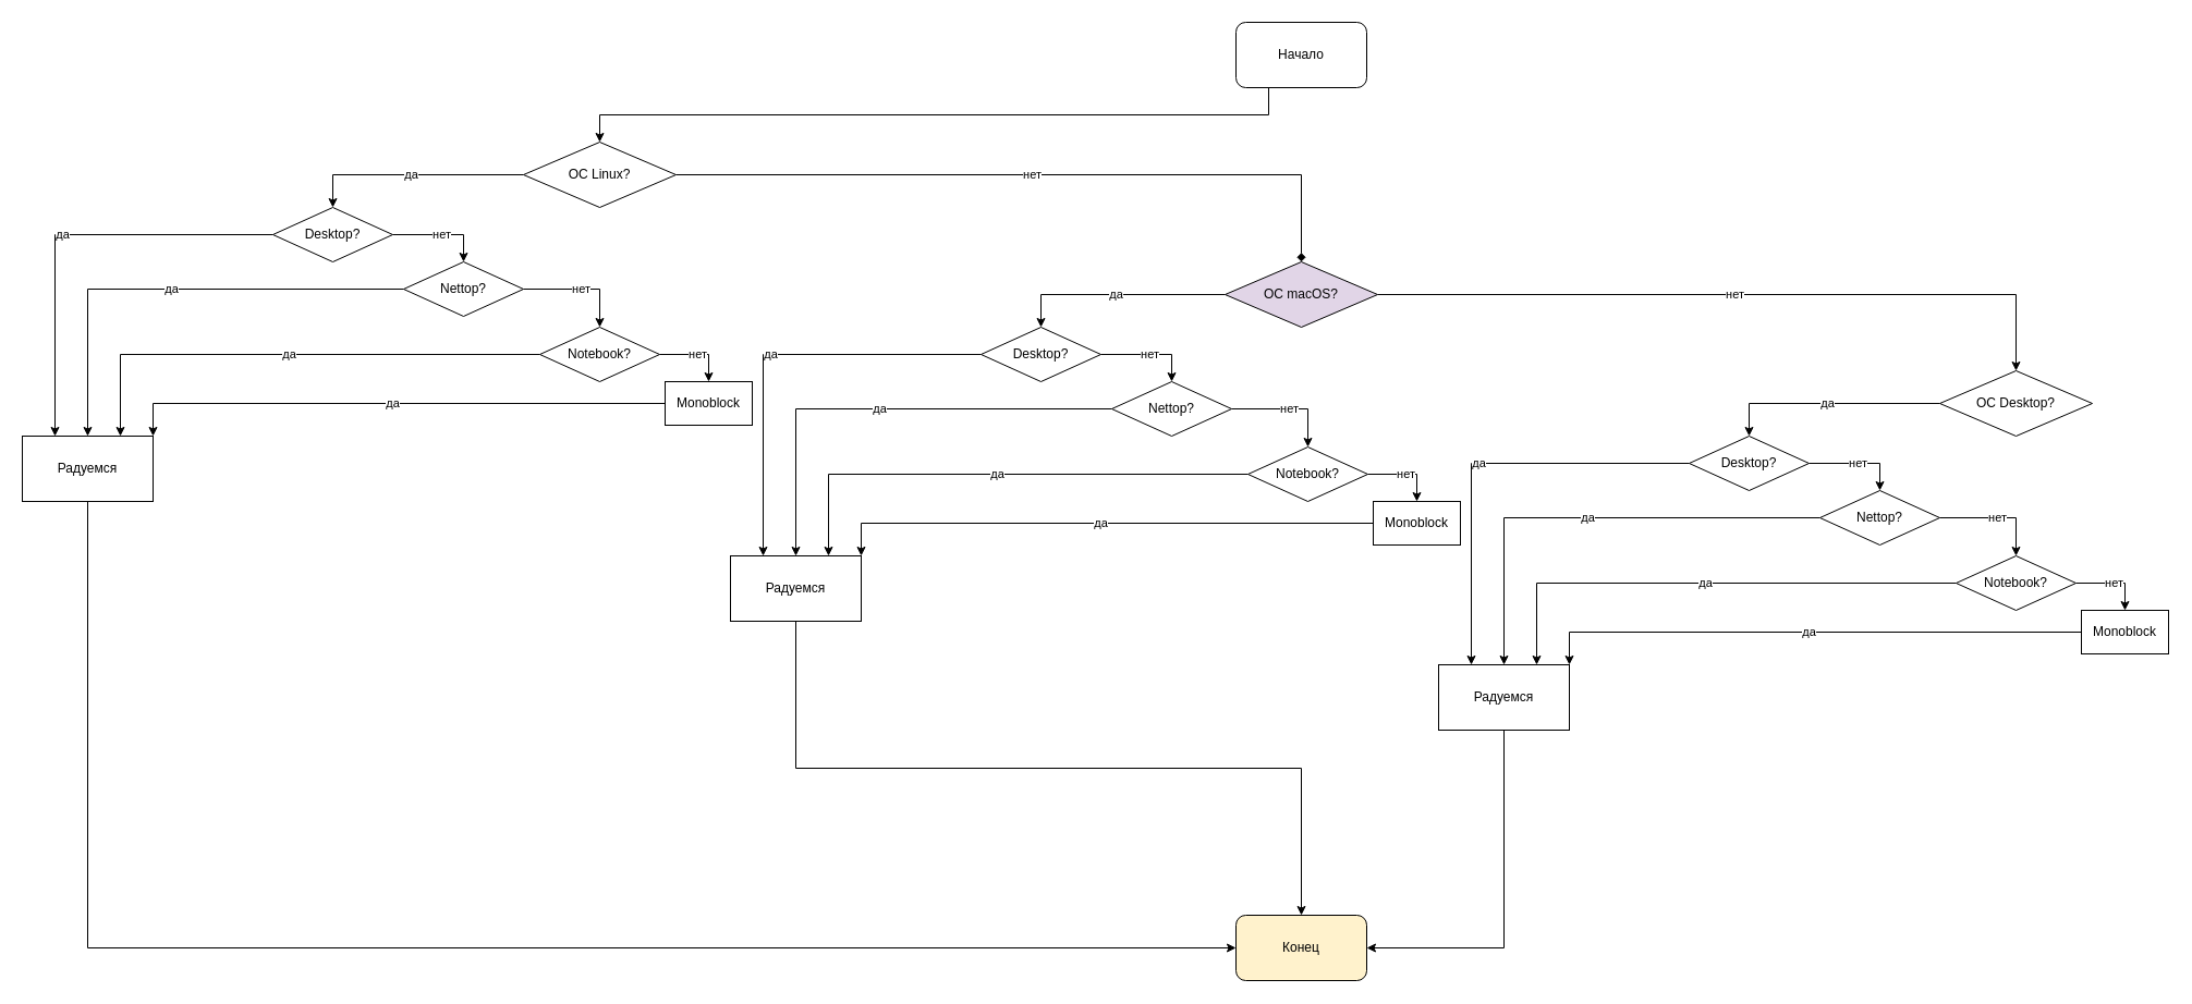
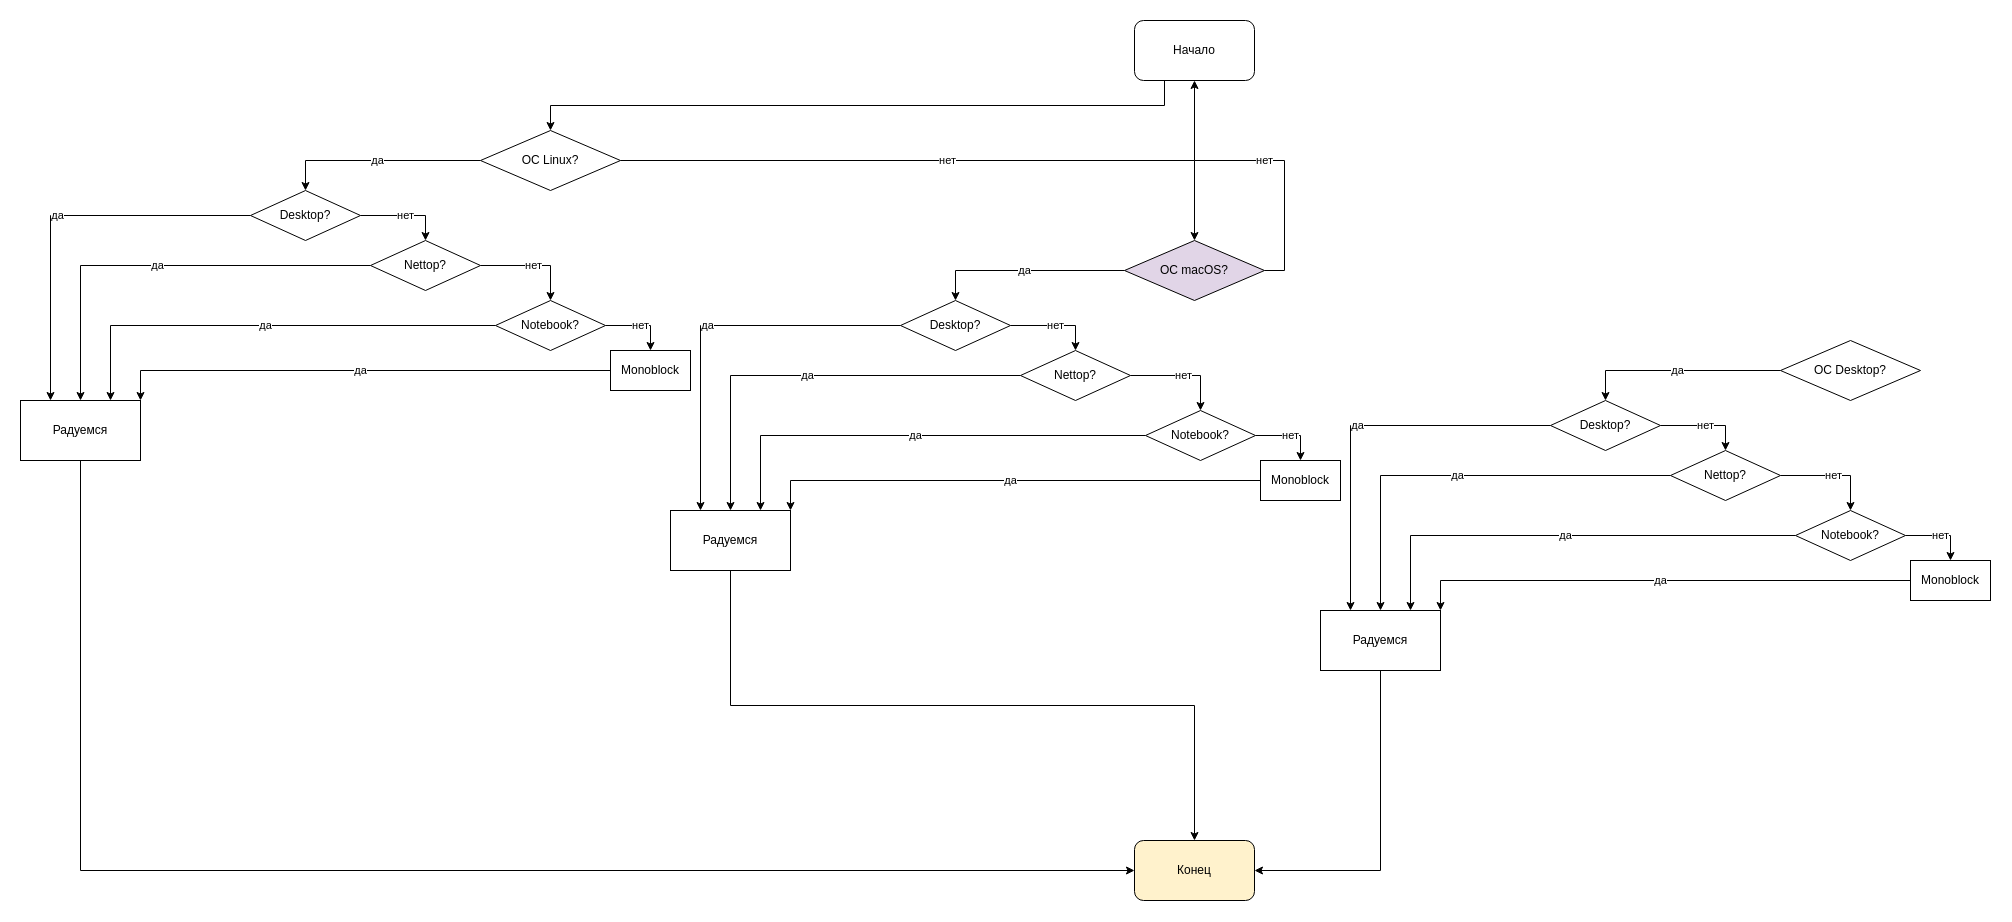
  <mxCell id="0" />
  <mxCell id="1" parent="0" />
  <mxCell id="2" style="edgeStyle=orthogonalEdgeStyle;rounded=0;orthogonalLoop=1;jettySize=auto;html=1;exitX=0.25;exitY=1;exitDx=0;exitDy=0;" edge="1" parent="1" source="3" target="6"><mxGeometry relative="1" as="geometry" /></mxCell>
  <mxCell id="3" value="Начало" style="rounded=1;whiteSpace=wrap;html=1;" vertex="1" parent="1"><mxGeometry x="1134" width="120" height="60" as="geometry" y="20" /></mxCell>
  <mxCell id="4" value="да" style="edgeStyle=orthogonalEdgeStyle;rounded=0;orthogonalLoop=1;jettySize=auto;html=1;exitX=0;exitY=0.5;exitDx=0;exitDy=0;entryX=0.5;entryY=0;entryDx=0;entryDy=0;" edge="1" parent="1" source="6" target="12"><mxGeometry relative="1" as="geometry" /></mxCell>
- <mxCell id="5" value="нет" style="edgeStyle=orthogonalEdgeStyle;rounded=0;orthogonalLoop=1;jettySize=auto;html=1;exitX=1;exitY=0.5;exitDx=0;exitDy=0;entryX=0.5;entryY=0;entryDx=0;entryDy=0;endArrow=diamond;" edge="1" parent="1" source="6" target="22"><mxGeometry relative="1" as="geometry" /></mxCell>
+ <mxCell id="5" value="нет" style="edgeStyle=orthogonalEdgeStyle;rounded=0;orthogonalLoop=1;jettySize=auto;html=1;exitX=1;exitY=0.5;exitDx=0;exitDy=0;entryX=0.5;entryY=0;entryDx=0;entryDy=0;" edge="1" parent="1" source="6" target="22"><mxGeometry relative="1" as="geometry" /></mxCell>
  <mxCell id="6" value="ОС Linux?" style="rhombus;whiteSpace=wrap;html=1;" vertex="1" parent="1"><mxGeometry x="480" y="130" width="140" height="60" as="geometry" /></mxCell>
  <mxCell id="7" value="нет" style="edgeStyle=orthogonalEdgeStyle;rounded=0;orthogonalLoop=1;jettySize=auto;html=1;exitX=1;exitY=0.5;exitDx=0;exitDy=0;entryX=0.5;entryY=0;entryDx=0;entryDy=0;" edge="1" parent="1" source="9" target="15"><mxGeometry relative="1" as="geometry" /></mxCell>
  <mxCell id="8" value="да" style="edgeStyle=orthogonalEdgeStyle;rounded=0;orthogonalLoop=1;jettySize=auto;html=1;exitX=0;exitY=0.5;exitDx=0;exitDy=0;" edge="1" parent="1" source="9" target="19"><mxGeometry relative="1" as="geometry" /></mxCell>
  <mxCell id="9" value="Nettop?" style="rhombus;whiteSpace=wrap;html=1;" vertex="1" parent="1"><mxGeometry x="370" y="240" width="110" height="50" as="geometry" /></mxCell>
  <mxCell id="10" value="да" style="edgeStyle=orthogonalEdgeStyle;rounded=0;orthogonalLoop=1;jettySize=auto;html=1;exitX=0;exitY=0.5;exitDx=0;exitDy=0;entryX=0.25;entryY=0;entryDx=0;entryDy=0;" edge="1" parent="1" source="12" target="19"><mxGeometry relative="1" as="geometry"><mxPoint x="170" y="215" as="targetPoint" /></mxGeometry></mxCell>
  <mxCell id="11" value="нет" style="edgeStyle=orthogonalEdgeStyle;rounded=0;orthogonalLoop=1;jettySize=auto;html=1;exitX=1;exitY=0.5;exitDx=0;exitDy=0;entryX=0.5;entryY=0;entryDx=0;entryDy=0;" edge="1" parent="1" source="12" target="9"><mxGeometry relative="1" as="geometry" /></mxCell>
  <mxCell id="12" value="Desktop?" style="rhombus;whiteSpace=wrap;html=1;" vertex="1" parent="1"><mxGeometry x="250" y="190" width="110" height="50" as="geometry" /></mxCell>
  <mxCell id="13" value="нет" style="edgeStyle=orthogonalEdgeStyle;rounded=0;orthogonalLoop=1;jettySize=auto;html=1;exitX=1;exitY=0.5;exitDx=0;exitDy=0;entryX=0.5;entryY=0;entryDx=0;entryDy=0;" edge="1" parent="1" source="15" target="17"><mxGeometry relative="1" as="geometry" /></mxCell>
  <mxCell id="14" value="да" style="edgeStyle=orthogonalEdgeStyle;rounded=0;orthogonalLoop=1;jettySize=auto;html=1;exitX=0;exitY=0.5;exitDx=0;exitDy=0;entryX=0.75;entryY=0;entryDx=0;entryDy=0;" edge="1" parent="1" source="15" target="19"><mxGeometry relative="1" as="geometry" /></mxCell>
  <mxCell id="15" value="Notebook?" style="rhombus;whiteSpace=wrap;html=1;" vertex="1" parent="1"><mxGeometry x="495" y="300" width="110" height="50" as="geometry" /></mxCell>
  <mxCell id="16" value="да" style="edgeStyle=orthogonalEdgeStyle;rounded=0;orthogonalLoop=1;jettySize=auto;html=1;exitX=0;exitY=0.5;exitDx=0;exitDy=0;entryX=1;entryY=0;entryDx=0;entryDy=0;" edge="1" parent="1" source="17" target="19"><mxGeometry relative="1" as="geometry" /></mxCell>
  <mxCell id="17" value="Monoblock" style="rounded=0;whiteSpace=wrap;html=1;" vertex="1" parent="1"><mxGeometry x="610" y="350" width="80" height="40" as="geometry" /></mxCell>
  <mxCell id="18" style="edgeStyle=orthogonalEdgeStyle;rounded=0;orthogonalLoop=1;jettySize=auto;html=1;exitX=0.5;exitY=1;exitDx=0;exitDy=0;entryX=0;entryY=0.5;entryDx=0;entryDy=0;" edge="1" parent="1" source="19" target="51"><mxGeometry relative="1" as="geometry" /></mxCell>
  <mxCell id="19" value="Радуемся" style="rounded=0;whiteSpace=wrap;html=1;" vertex="1" parent="1"><mxGeometry x="20" y="400" width="120" height="60" as="geometry" /></mxCell>
  <mxCell id="20" value="да" style="edgeStyle=orthogonalEdgeStyle;rounded=0;orthogonalLoop=1;jettySize=auto;html=1;exitX=0;exitY=0.5;exitDx=0;exitDy=0;entryX=0.5;entryY=0;entryDx=0;entryDy=0;" edge="1" parent="1" source="22" target="28"><mxGeometry relative="1" as="geometry" /></mxCell>
- <mxCell id="21" value="нет" style="edgeStyle=orthogonalEdgeStyle;rounded=0;orthogonalLoop=1;jettySize=auto;html=1;exitX=1;exitY=0.5;exitDx=0;exitDy=0;entryX=0.5;entryY=0;entryDx=0;entryDy=0;" edge="1" parent="1" source="22" target="37"><mxGeometry relative="1" as="geometry" /></mxCell>
+ <mxCell id="21" value="нет" style="edgeStyle=orthogonalEdgeStyle;rounded=0;orthogonalLoop=1;jettySize=auto;html=1;exitX=1;exitY=0.5;exitDx=0;exitDy=0;" edge="1" parent="1" source="22" target="3"><mxGeometry relative="1" as="geometry" /></mxCell>
  <mxCell id="22" value="ОС macOS?" style="rhombus;whiteSpace=wrap;html=1;fillColor=#e1d5e7;" vertex="1" parent="1"><mxGeometry x="1124" y="240" width="140" height="60" as="geometry" /></mxCell>
  <mxCell id="23" value="нет" style="edgeStyle=orthogonalEdgeStyle;rounded=0;orthogonalLoop=1;jettySize=auto;html=1;exitX=1;exitY=0.5;exitDx=0;exitDy=0;entryX=0.5;entryY=0;entryDx=0;entryDy=0;" edge="1" parent="1" source="25" target="31"><mxGeometry relative="1" as="geometry" /></mxCell>
  <mxCell id="24" value="да" style="edgeStyle=orthogonalEdgeStyle;rounded=0;orthogonalLoop=1;jettySize=auto;html=1;exitX=0;exitY=0.5;exitDx=0;exitDy=0;" edge="1" parent="1" source="25" target="35"><mxGeometry relative="1" as="geometry" /></mxCell>
  <mxCell id="25" value="Nettop?" style="rhombus;whiteSpace=wrap;html=1;" vertex="1" parent="1"><mxGeometry x="1020" y="350" width="110" height="50" as="geometry" /></mxCell>
  <mxCell id="26" value="да" style="edgeStyle=orthogonalEdgeStyle;rounded=0;orthogonalLoop=1;jettySize=auto;html=1;exitX=0;exitY=0.5;exitDx=0;exitDy=0;entryX=0.25;entryY=0;entryDx=0;entryDy=0;" edge="1" parent="1" source="28" target="35"><mxGeometry relative="1" as="geometry"><mxPoint x="820" y="325" as="targetPoint" /></mxGeometry></mxCell>
  <mxCell id="27" value="нет" style="edgeStyle=orthogonalEdgeStyle;rounded=0;orthogonalLoop=1;jettySize=auto;html=1;exitX=1;exitY=0.5;exitDx=0;exitDy=0;entryX=0.5;entryY=0;entryDx=0;entryDy=0;" edge="1" parent="1" source="28" target="25"><mxGeometry relative="1" as="geometry" /></mxCell>
  <mxCell id="28" value="Desktop?" style="rhombus;whiteSpace=wrap;html=1;" vertex="1" parent="1"><mxGeometry x="900" y="300" width="110" height="50" as="geometry" /></mxCell>
  <mxCell id="29" value="нет" style="edgeStyle=orthogonalEdgeStyle;rounded=0;orthogonalLoop=1;jettySize=auto;html=1;exitX=1;exitY=0.5;exitDx=0;exitDy=0;entryX=0.5;entryY=0;entryDx=0;entryDy=0;" edge="1" parent="1" source="31" target="33"><mxGeometry relative="1" as="geometry" /></mxCell>
  <mxCell id="30" value="да" style="edgeStyle=orthogonalEdgeStyle;rounded=0;orthogonalLoop=1;jettySize=auto;html=1;exitX=0;exitY=0.5;exitDx=0;exitDy=0;entryX=0.75;entryY=0;entryDx=0;entryDy=0;" edge="1" parent="1" source="31" target="35"><mxGeometry relative="1" as="geometry" /></mxCell>
  <mxCell id="31" value="Notebook?" style="rhombus;whiteSpace=wrap;html=1;" vertex="1" parent="1"><mxGeometry x="1145" y="410" width="110" height="50" as="geometry" /></mxCell>
  <mxCell id="32" value="да" style="edgeStyle=orthogonalEdgeStyle;rounded=0;orthogonalLoop=1;jettySize=auto;html=1;exitX=0;exitY=0.5;exitDx=0;exitDy=0;entryX=1;entryY=0;entryDx=0;entryDy=0;" edge="1" parent="1" source="33" target="35"><mxGeometry relative="1" as="geometry" /></mxCell>
  <mxCell id="33" value="Monoblock" style="rounded=0;whiteSpace=wrap;html=1;" vertex="1" parent="1"><mxGeometry x="1260" y="460" width="80" height="40" as="geometry" /></mxCell>
  <mxCell id="34" style="edgeStyle=orthogonalEdgeStyle;rounded=0;orthogonalLoop=1;jettySize=auto;html=1;exitX=0.5;exitY=1;exitDx=0;exitDy=0;entryX=0.5;entryY=0;entryDx=0;entryDy=0;" edge="1" parent="1" source="35" target="51"><mxGeometry relative="1" as="geometry" /></mxCell>
  <mxCell id="35" value="Радуемся" style="rounded=0;whiteSpace=wrap;html=1;" vertex="1" parent="1"><mxGeometry x="670" y="510" width="120" height="60" as="geometry" /></mxCell>
  <mxCell id="36" value="да" style="edgeStyle=orthogonalEdgeStyle;rounded=0;orthogonalLoop=1;jettySize=auto;html=1;exitX=0;exitY=0.5;exitDx=0;exitDy=0;entryX=0.5;entryY=0;entryDx=0;entryDy=0;" edge="1" parent="1" source="37" target="43"><mxGeometry relative="1" as="geometry" /></mxCell>
  <mxCell id="37" value="ОС Desktop?" style="rhombus;whiteSpace=wrap;html=1;" vertex="1" parent="1"><mxGeometry x="1780" y="340" width="140" height="60" as="geometry" /></mxCell>
  <mxCell id="38" value="нет" style="edgeStyle=orthogonalEdgeStyle;rounded=0;orthogonalLoop=1;jettySize=auto;html=1;exitX=1;exitY=0.5;exitDx=0;exitDy=0;entryX=0.5;entryY=0;entryDx=0;entryDy=0;" edge="1" parent="1" source="40" target="46"><mxGeometry relative="1" as="geometry" /></mxCell>
  <mxCell id="39" value="да" style="edgeStyle=orthogonalEdgeStyle;rounded=0;orthogonalLoop=1;jettySize=auto;html=1;exitX=0;exitY=0.5;exitDx=0;exitDy=0;" edge="1" parent="1" source="40" target="50"><mxGeometry relative="1" as="geometry" /></mxCell>
  <mxCell id="40" value="Nettop?" style="rhombus;whiteSpace=wrap;html=1;" vertex="1" parent="1"><mxGeometry x="1670" y="450" width="110" height="50" as="geometry" /></mxCell>
  <mxCell id="41" value="да" style="edgeStyle=orthogonalEdgeStyle;rounded=0;orthogonalLoop=1;jettySize=auto;html=1;exitX=0;exitY=0.5;exitDx=0;exitDy=0;entryX=0.25;entryY=0;entryDx=0;entryDy=0;" edge="1" parent="1" source="43" target="50"><mxGeometry relative="1" as="geometry"><mxPoint x="1470" y="425" as="targetPoint" /></mxGeometry></mxCell>
  <mxCell id="42" value="нет" style="edgeStyle=orthogonalEdgeStyle;rounded=0;orthogonalLoop=1;jettySize=auto;html=1;exitX=1;exitY=0.5;exitDx=0;exitDy=0;entryX=0.5;entryY=0;entryDx=0;entryDy=0;" edge="1" parent="1" source="43" target="40"><mxGeometry relative="1" as="geometry" /></mxCell>
  <mxCell id="43" value="Desktop?" style="rhombus;whiteSpace=wrap;html=1;" vertex="1" parent="1"><mxGeometry x="1550" y="400" width="110" height="50" as="geometry" /></mxCell>
  <mxCell id="44" value="нет" style="edgeStyle=orthogonalEdgeStyle;rounded=0;orthogonalLoop=1;jettySize=auto;html=1;exitX=1;exitY=0.5;exitDx=0;exitDy=0;entryX=0.5;entryY=0;entryDx=0;entryDy=0;" edge="1" parent="1" source="46" target="48"><mxGeometry relative="1" as="geometry" /></mxCell>
  <mxCell id="45" value="да" style="edgeStyle=orthogonalEdgeStyle;rounded=0;orthogonalLoop=1;jettySize=auto;html=1;exitX=0;exitY=0.5;exitDx=0;exitDy=0;entryX=0.75;entryY=0;entryDx=0;entryDy=0;" edge="1" parent="1" source="46" target="50"><mxGeometry relative="1" as="geometry" /></mxCell>
  <mxCell id="46" value="Notebook?" style="rhombus;whiteSpace=wrap;html=1;" vertex="1" parent="1"><mxGeometry x="1795" y="510" width="110" height="50" as="geometry" /></mxCell>
  <mxCell id="47" value="да" style="edgeStyle=orthogonalEdgeStyle;rounded=0;orthogonalLoop=1;jettySize=auto;html=1;exitX=0;exitY=0.5;exitDx=0;exitDy=0;entryX=1;entryY=0;entryDx=0;entryDy=0;" edge="1" parent="1" source="48" target="50"><mxGeometry relative="1" as="geometry" /></mxCell>
  <mxCell id="48" value="Monoblock" style="rounded=0;whiteSpace=wrap;html=1;" vertex="1" parent="1"><mxGeometry x="1910" y="560" width="80" height="40" as="geometry" /></mxCell>
  <mxCell id="49" style="edgeStyle=orthogonalEdgeStyle;rounded=0;orthogonalLoop=1;jettySize=auto;html=1;exitX=0.5;exitY=1;exitDx=0;exitDy=0;entryX=1;entryY=0.5;entryDx=0;entryDy=0;" edge="1" parent="1" source="50" target="51"><mxGeometry relative="1" as="geometry" /></mxCell>
  <mxCell id="50" value="Радуемся" style="rounded=0;whiteSpace=wrap;html=1;" vertex="1" parent="1"><mxGeometry x="1320" y="610" width="120" height="60" as="geometry" /></mxCell>
  <mxCell id="51" value="Конец" style="rounded=1;whiteSpace=wrap;html=1;fillColor=#fff2cc;" vertex="1" parent="1"><mxGeometry x="1134" y="840" width="120" height="60" as="geometry" /></mxCell>
